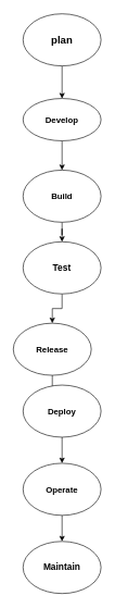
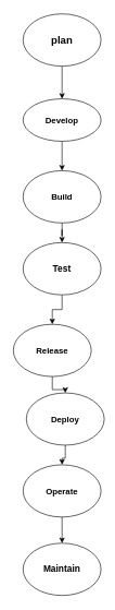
  <mxCell id="0" />
  <mxCell id="1" parent="0" />
  <mxCell id="2" value="" style="edgeStyle=orthogonalEdgeStyle;rounded=0;orthogonalLoop=1;jettySize=auto;html=1;" edge="1" parent="1" source="3" target="5"><mxGeometry relative="1" as="geometry" /></mxCell>
  <mxCell id="3" value="&lt;b&gt;&lt;font style=&quot;font-size: 16px;&quot;&gt;plan&lt;/font&gt;&lt;/b&gt;" style="ellipse;whiteSpace=wrap;html=1;" vertex="1" parent="1"><mxGeometry x="35" width="120" height="80" as="geometry" y="20" /></mxCell>
  <mxCell id="4" value="" style="edgeStyle=orthogonalEdgeStyle;rounded=0;orthogonalLoop=1;jettySize=auto;html=1;" edge="1" parent="1" source="5" target="7"><mxGeometry relative="1" as="geometry" /></mxCell>
  <mxCell id="5" value="&lt;b&gt;&lt;font style=&quot;font-size: 13px;&quot;&gt;Develop&lt;/font&gt;&lt;/b&gt;" style="ellipse;whiteSpace=wrap;html=1;" vertex="1" parent="1"><mxGeometry x="35" y="150" width="120" height="65" as="geometry" /></mxCell>
  <mxCell id="6" value="" style="edgeStyle=orthogonalEdgeStyle;rounded=0;orthogonalLoop=1;jettySize=auto;html=1;" edge="1" parent="1" source="7" target="9"><mxGeometry relative="1" as="geometry" /></mxCell>
  <mxCell id="7" value="&lt;b&gt;&lt;font style=&quot;font-size: 13px;&quot;&gt;Build&lt;/font&gt;&lt;/b&gt;" style="ellipse;whiteSpace=wrap;html=1;" vertex="1" parent="1"><mxGeometry x="35" y="260" width="120" height="80" as="geometry" /></mxCell>
  <mxCell id="8" value="" style="edgeStyle=orthogonalEdgeStyle;rounded=0;orthogonalLoop=1;jettySize=auto;html=1;" edge="1" parent="1" source="9" target="11"><mxGeometry relative="1" as="geometry" /></mxCell>
  <mxCell id="9" value="&lt;b&gt;&lt;font style=&quot;font-size: 14px;&quot;&gt;Test&lt;/font&gt;&lt;/b&gt;" style="ellipse;whiteSpace=wrap;html=1;" vertex="1" parent="1"><mxGeometry x="35" y="370" width="120" height="80" as="geometry" /></mxCell>
  <mxCell id="10" value="" style="edgeStyle=orthogonalEdgeStyle;rounded=0;orthogonalLoop=1;jettySize=auto;html=1;" edge="1" parent="1" source="11" target="13"><mxGeometry relative="1" as="geometry" /></mxCell>
  <mxCell id="11" value="&lt;b&gt;&lt;font style=&quot;font-size: 13px;&quot;&gt;Release&lt;/font&gt;&lt;/b&gt;" style="ellipse;whiteSpace=wrap;html=1;" vertex="1" parent="1"><mxGeometry x="20" y="495" width="120" height="80" as="geometry" /></mxCell>
  <mxCell id="12" value="" style="edgeStyle=orthogonalEdgeStyle;rounded=0;orthogonalLoop=1;jettySize=auto;html=1;" edge="1" parent="1" source="13" target="15"><mxGeometry relative="1" as="geometry" /></mxCell>
- <mxCell id="13" value="&lt;b&gt;&lt;font style=&quot;font-size: 13px;&quot;&gt;Deploy&lt;/font&gt;&lt;/b&gt;" style="ellipse;whiteSpace=wrap;html=1;" vertex="1" parent="1"><mxGeometry x="35" y="590" width="120" height="80" as="geometry" /></mxCell>
+ <mxCell id="13" value="&lt;b&gt;&lt;font style=&quot;font-size: 13px;&quot;&gt;Deploy&lt;/font&gt;&lt;/b&gt;" style="ellipse;whiteSpace=wrap;html=1;" vertex="1" parent="1"><mxGeometry x="40" y="600" width="120" height="80" as="geometry" /></mxCell>
  <mxCell id="14" value="" style="edgeStyle=orthogonalEdgeStyle;rounded=0;orthogonalLoop=1;jettySize=auto;html=1;" edge="1" parent="1" source="15" target="16"><mxGeometry relative="1" as="geometry" /></mxCell>
  <mxCell id="15" value="&lt;b&gt;&lt;font style=&quot;font-size: 13px;&quot;&gt;Operate&lt;/font&gt;&lt;/b&gt;" style="ellipse;whiteSpace=wrap;html=1;" vertex="1" parent="1"><mxGeometry x="35" y="710" width="120" height="80" as="geometry" /></mxCell>
  <mxCell id="16" value="&lt;b&gt;&lt;font style=&quot;font-size: 14px;&quot;&gt;Maintain&lt;/font&gt;&lt;/b&gt;" style="ellipse;whiteSpace=wrap;html=1;" vertex="1" parent="1"><mxGeometry x="35" y="830" width="120" height="80" as="geometry" /></mxCell>
